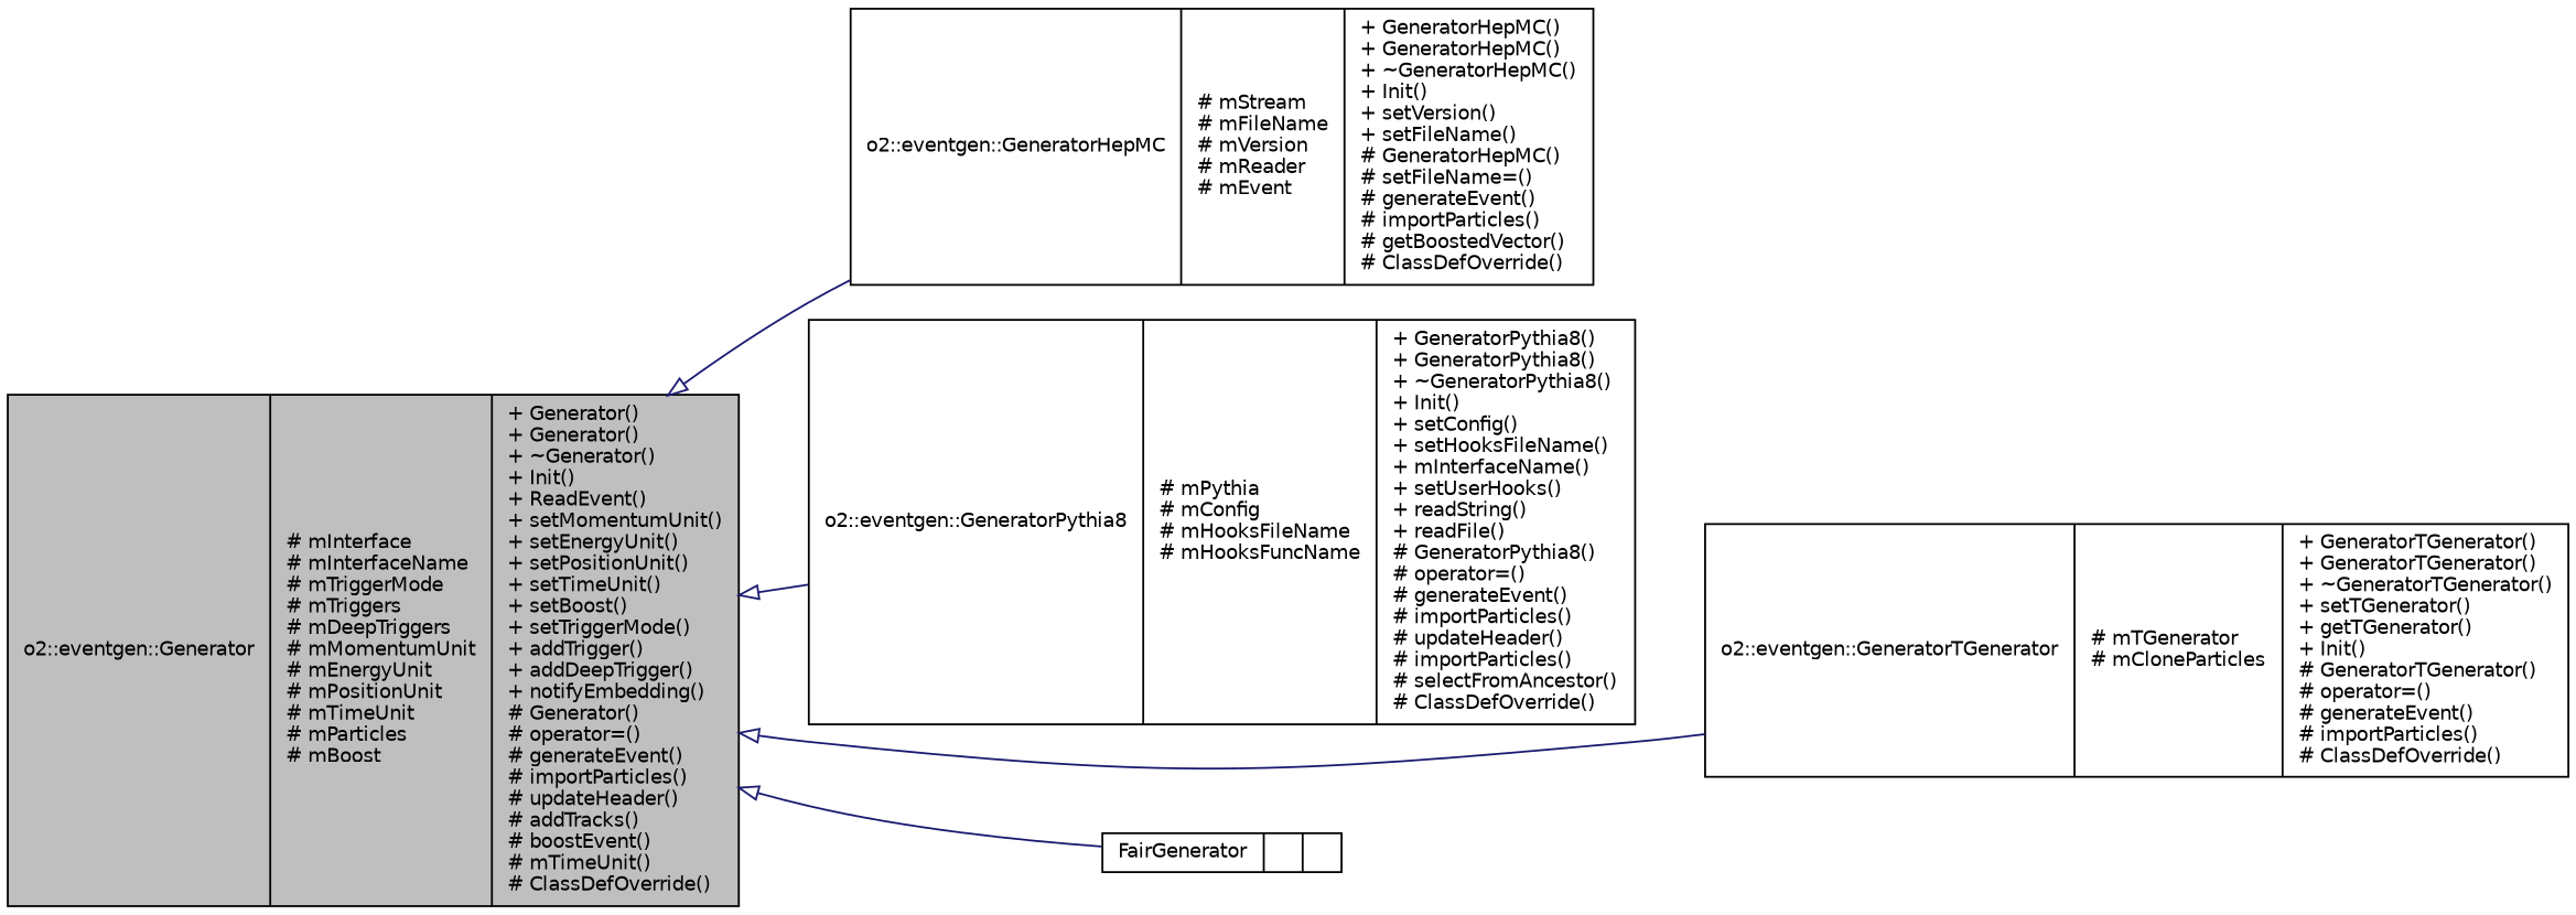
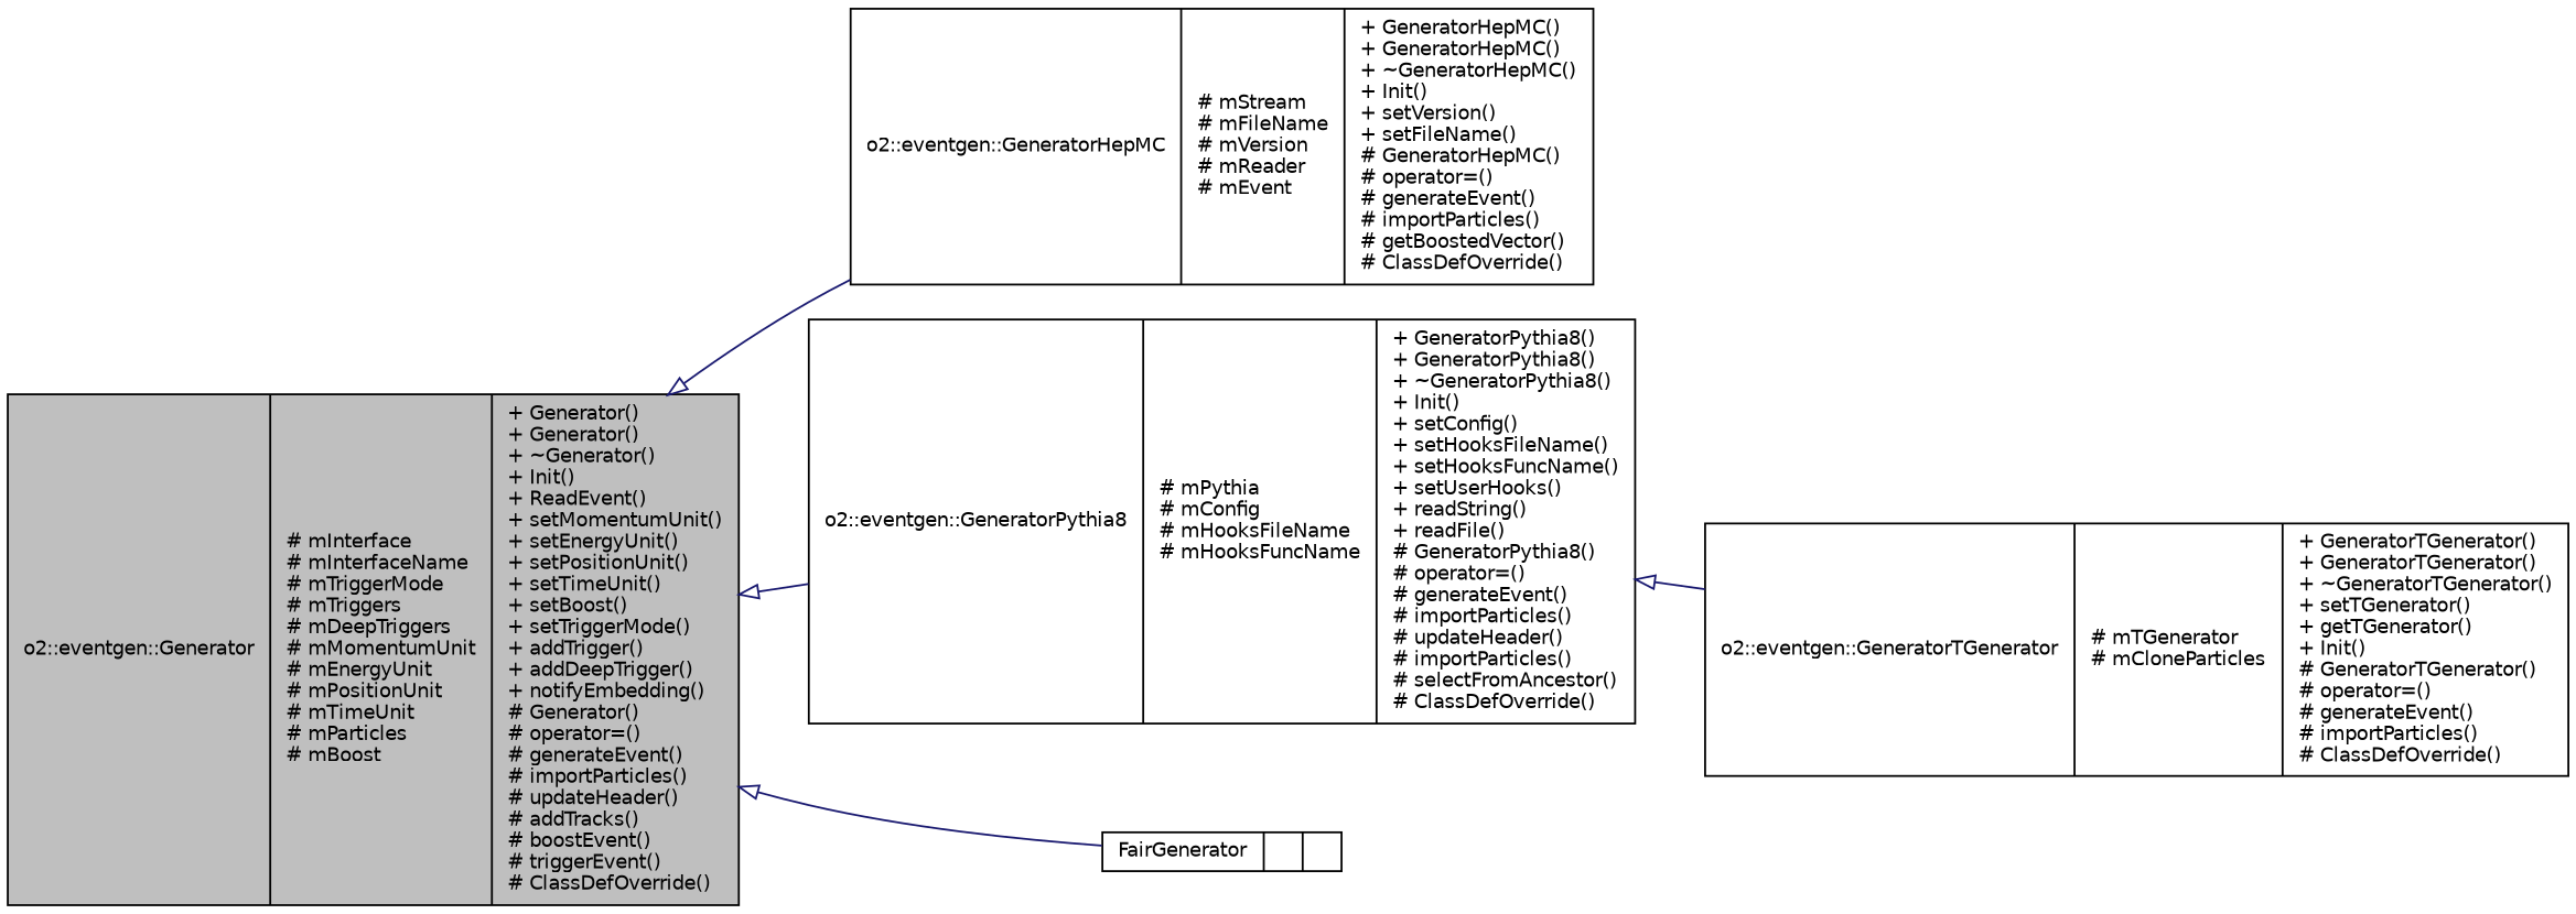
  digraph {
    rankdir=LR
    node [color=black fontname=Helvetica fontsize=10 shape=record]
    edge [arrowtail=onormal color=midnightblue dir=back fontname=Helvetica fontsize=10 labelfontname=Helvetica labelfontsize=10 style=solid]
-   n1 [fillcolor=grey75 fontcolor=black height=0.2 label="{o2::eventgen::Generator\n|# mInterface\l# mInterfaceName\l# mTriggerMode\l# mTriggers\l# mDeepTriggers\l# mMomentumUnit\l# mEnergyUnit\l# mPositionUnit\l# mTimeUnit\l# mParticles\l# mBoost\l|+ Generator()\l+ Generator()\l+ ~Generator()\l+ Init()\l+ ReadEvent()\l+ setMomentumUnit()\l+ setEnergyUnit()\l+ setPositionUnit()\l+ setTimeUnit()\l+ setBoost()\l+ setTriggerMode()\l+ addTrigger()\l+ addDeepTrigger()\l+ notifyEmbedding()\l# Generator()\l# operator=()\l# generateEvent()\l# importParticles()\l# updateHeader()\l# addTracks()\l# boostEvent()\l# mTimeUnit()\l# ClassDefOverride()\l}" style=filled width=0.4]
-   n2 [height=0.2 label="{o2::eventgen::GeneratorHepMC\n|# mStream\l# mFileName\l# mVersion\l# mReader\l# mEvent\l|+ GeneratorHepMC()\l+ GeneratorHepMC()\l+ ~GeneratorHepMC()\l+ Init()\l+ setVersion()\l+ setFileName()\l# GeneratorHepMC()\l# setFileName=()\l# generateEvent()\l# importParticles()\l# getBoostedVector()\l# ClassDefOverride()\l}" width=0.4]
-   n3 [height=0.2 label="{o2::eventgen::GeneratorPythia8\n|# mPythia\l# mConfig\l# mHooksFileName\l# mHooksFuncName\l|+ GeneratorPythia8()\l+ GeneratorPythia8()\l+ ~GeneratorPythia8()\l+ Init()\l+ setConfig()\l+ setHooksFileName()\l+ mInterfaceName()\l+ setUserHooks()\l+ readString()\l+ readFile()\l# GeneratorPythia8()\l# operator=()\l# generateEvent()\l# importParticles()\l# updateHeader()\l# importParticles()\l# selectFromAncestor()\l# ClassDefOverride()\l}" width=0.4]
+   n1 [fillcolor=grey75 fontcolor=black height=0.2 label="{o2::eventgen::Generator\n|# mInterface\l# mInterfaceName\l# mTriggerMode\l# mTriggers\l# mDeepTriggers\l# mMomentumUnit\l# mEnergyUnit\l# mPositionUnit\l# mTimeUnit\l# mParticles\l# mBoost\l|+ Generator()\l+ Generator()\l+ ~Generator()\l+ Init()\l+ ReadEvent()\l+ setMomentumUnit()\l+ setEnergyUnit()\l+ setPositionUnit()\l+ setTimeUnit()\l+ setBoost()\l+ setTriggerMode()\l+ addTrigger()\l+ addDeepTrigger()\l+ notifyEmbedding()\l# Generator()\l# operator=()\l# generateEvent()\l# importParticles()\l# updateHeader()\l# addTracks()\l# boostEvent()\l# triggerEvent()\l# ClassDefOverride()\l}" style=filled width=0.4]
+   n2 [height=0.2 label="{o2::eventgen::GeneratorHepMC\n|# mStream\l# mFileName\l# mVersion\l# mReader\l# mEvent\l|+ GeneratorHepMC()\l+ GeneratorHepMC()\l+ ~GeneratorHepMC()\l+ Init()\l+ setVersion()\l+ setFileName()\l# GeneratorHepMC()\l# operator=()\l# generateEvent()\l# importParticles()\l# getBoostedVector()\l# ClassDefOverride()\l}" width=0.4]
+   n3 [height=0.2 label="{o2::eventgen::GeneratorPythia8\n|# mPythia\l# mConfig\l# mHooksFileName\l# mHooksFuncName\l|+ GeneratorPythia8()\l+ GeneratorPythia8()\l+ ~GeneratorPythia8()\l+ Init()\l+ setConfig()\l+ setHooksFileName()\l+ setHooksFuncName()\l+ setUserHooks()\l+ readString()\l+ readFile()\l# GeneratorPythia8()\l# operator=()\l# generateEvent()\l# importParticles()\l# updateHeader()\l# importParticles()\l# selectFromAncestor()\l# ClassDefOverride()\l}" width=0.4]
    n4 [height=0.2 label="{o2::eventgen::GeneratorTGenerator\n|# mTGenerator\l# mCloneParticles\l|+ GeneratorTGenerator()\l+ GeneratorTGenerator()\l+ ~GeneratorTGenerator()\l+ setTGenerator()\l+ getTGenerator()\l+ Init()\l# GeneratorTGenerator()\l# operator=()\l# generateEvent()\l# importParticles()\l# ClassDefOverride()\l}" width=0.4]
    n5 [height=0.2 label="{FairGenerator\n||}" width=0.4]
    n1 -> n2
    n1 -> n3
-   n1 -> n4
+   n3 -> n4
    n1 -> n5
  }
